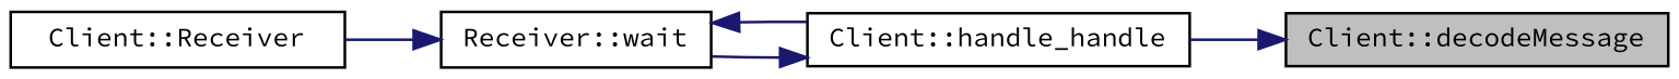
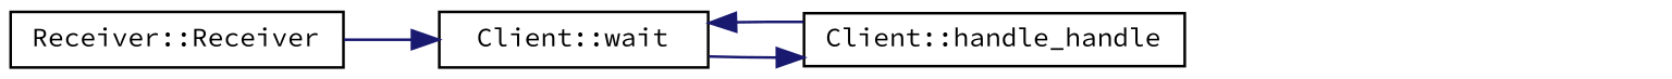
  digraph {
    fontname="Source Code Pro"
    rankdir=RL
    node [color=black fillcolor=white fontname="Source Code Pro" fontsize=10 shape=record style=filled]
    edge [color=midnightblue dir=back fontname="Source Code Pro" fontsize=10 labelfontname=Helvetica labelfontsize=10 style=solid]
-   n1 [fillcolor=grey75 fontcolor=black height=0.2 label="Client::decodeMessage" width=0.4]
    n2 [height=0.2 label="Client::handle_handle" width=0.4]
-   n3 [height=0.2 label="Receiver::wait" width=0.4]
-   n4 [height=0.2 label="Client::Receiver" width=0.4]
-   n1 -> n2
+   n3 [height=0.2 label="Client::wait" width=0.4]
+   n4 [height=0.2 label="Receiver::Receiver" width=0.4]
    n2 -> n3
    n3 -> n2
    n3 -> n4
  }
